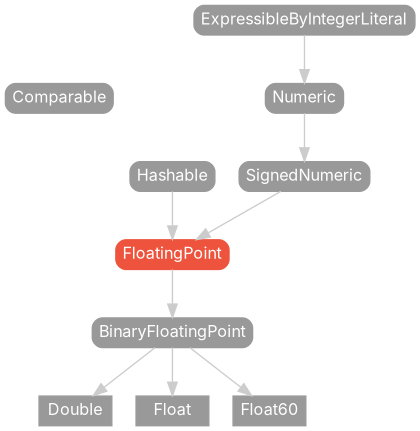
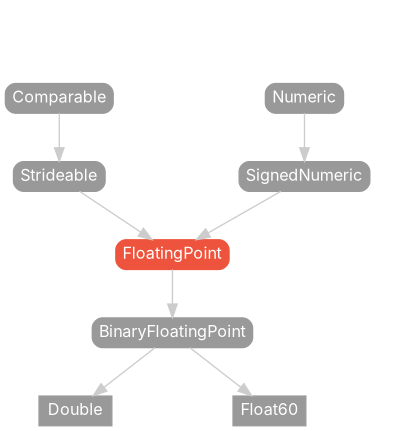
  strict digraph {
    fontname=Inter
    node [color="#999999" fillcolor="#999999" fontcolor=white fontname=Inter fontsize=12 margin="0.07,0.05" shape=box style="filled,rounded"]
    edge [color="#cccccc" fontname=Inter]
    Double [height=0.3 style=filled]
-   Float [height=0.3 style=filled]
    n3 [height=0.3 label=Float60 style=filled]
    BinaryFloatingPoint [height=0.3]
    Comparable [height=0.3]
+   Strideable [height=0.3]
    FloatingPoint [color="#ee543d" fillcolor="#ee543d" height=0.3]
-   Hashable [height=0.3]
    Numeric [height=0.3]
    SignedNumeric [height=0.3]
-   ExpressibleByIntegerLiteral [height=0.3]
    subgraph sub_1 {
      rank=max
      Double
-     Float
      n3
    }
    BinaryFloatingPoint -> Double
-   BinaryFloatingPoint -> Float
    BinaryFloatingPoint -> n3
+   Comparable -> Strideable
+   Strideable -> FloatingPoint
    FloatingPoint -> BinaryFloatingPoint
-   Hashable -> FloatingPoint
    Numeric -> SignedNumeric
    SignedNumeric -> FloatingPoint
-   ExpressibleByIntegerLiteral -> Numeric
  }
